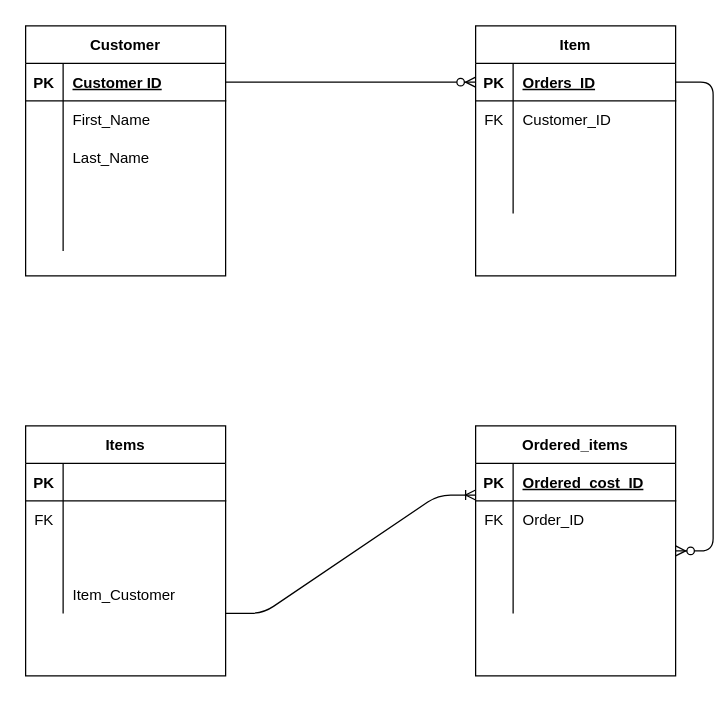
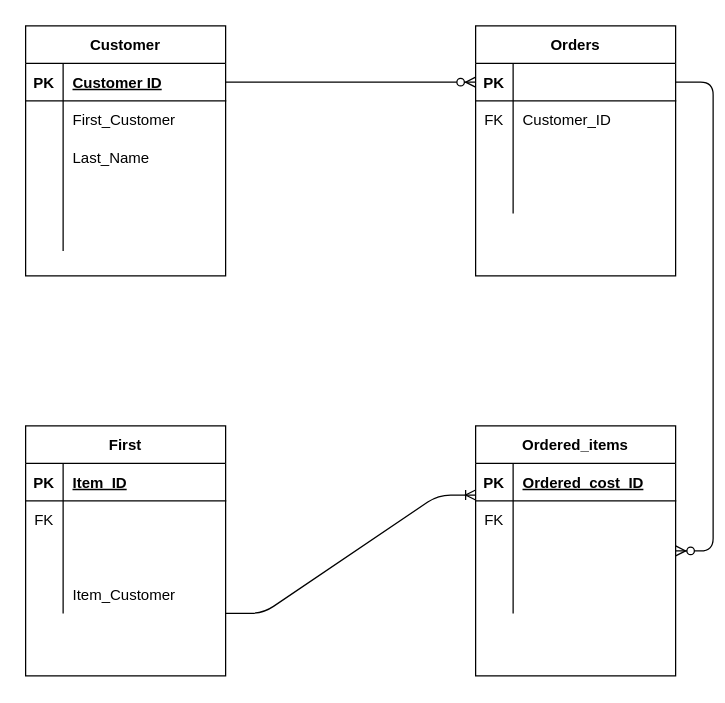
  <mxCell id="0" />
  <mxCell id="1" parent="0" />
  <mxCell id="2" value="Customer" style="shape=table;startSize=30;container=1;collapsible=1;childLayout=tableLayout;fixedRows=1;rowLines=0;fontStyle=1;align=center;resizeLast=1;" parent="1" vertex="1"><mxGeometry x="20" y="20" width="160" height="200" as="geometry" /></mxCell>
  <mxCell id="3" value="" style="shape=partialRectangle;collapsible=0;dropTarget=0;pointerEvents=0;fillColor=none;top=0;left=0;bottom=1;right=0;points=[[0,0.5],[1,0.5]];portConstraint=eastwest;" parent="2" vertex="1"><mxGeometry y="30" width="160" height="30" as="geometry" /></mxCell>
  <mxCell id="4" value="PK" style="shape=partialRectangle;connectable=0;fillColor=none;top=0;left=0;bottom=0;right=0;fontStyle=1;overflow=hidden;" parent="3" vertex="1"><mxGeometry width="30" height="30" as="geometry" /></mxCell>
  <mxCell id="5" value="Customer ID" style="shape=partialRectangle;connectable=0;fillColor=none;top=0;left=0;bottom=0;right=0;align=left;spacingLeft=6;fontStyle=5;overflow=hidden;" parent="3" vertex="1"><mxGeometry x="30" width="130" height="30" as="geometry" /></mxCell>
  <mxCell id="6" value="" style="shape=partialRectangle;collapsible=0;dropTarget=0;pointerEvents=0;fillColor=none;top=0;left=0;bottom=0;right=0;points=[[0,0.5],[1,0.5]];portConstraint=eastwest;" parent="2" vertex="1"><mxGeometry y="60" width="160" height="30" as="geometry" /></mxCell>
  <mxCell id="7" value="" style="shape=partialRectangle;connectable=0;fillColor=none;top=0;left=0;bottom=0;right=0;editable=1;overflow=hidden;" parent="6" vertex="1"><mxGeometry width="30" height="30" as="geometry" /></mxCell>
- <mxCell id="8" value="First_Name" style="shape=partialRectangle;connectable=0;fillColor=none;top=0;left=0;bottom=0;right=0;align=left;spacingLeft=6;overflow=hidden;" parent="6" vertex="1"><mxGeometry x="30" width="130" height="30" as="geometry" /></mxCell>
+ <mxCell id="8" value="First_Customer" style="shape=partialRectangle;connectable=0;fillColor=none;top=0;left=0;bottom=0;right=0;align=left;spacingLeft=6;overflow=hidden;" parent="6" vertex="1"><mxGeometry x="30" width="130" height="30" as="geometry" /></mxCell>
  <mxCell id="9" value="" style="shape=partialRectangle;collapsible=0;dropTarget=0;pointerEvents=0;fillColor=none;top=0;left=0;bottom=0;right=0;points=[[0,0.5],[1,0.5]];portConstraint=eastwest;" parent="2" vertex="1"><mxGeometry y="90" width="160" height="30" as="geometry" /></mxCell>
  <mxCell id="10" value="" style="shape=partialRectangle;connectable=0;fillColor=none;top=0;left=0;bottom=0;right=0;editable=1;overflow=hidden;" parent="9" vertex="1"><mxGeometry width="30" height="30" as="geometry" /></mxCell>
  <mxCell id="11" value="Last_Name" style="shape=partialRectangle;connectable=0;fillColor=none;top=0;left=0;bottom=0;right=0;align=left;spacingLeft=6;overflow=hidden;" parent="9" vertex="1"><mxGeometry x="30" width="130" height="30" as="geometry" /></mxCell>
  <mxCell id="12" value="" style="shape=partialRectangle;collapsible=0;dropTarget=0;pointerEvents=0;fillColor=none;top=0;left=0;bottom=0;right=0;points=[[0,0.5],[1,0.5]];portConstraint=eastwest;" parent="2" vertex="1"><mxGeometry y="120" width="160" height="30" as="geometry" /></mxCell>
  <mxCell id="13" value="" style="shape=partialRectangle;connectable=0;fillColor=none;top=0;left=0;bottom=0;right=0;editable=1;overflow=hidden;" parent="12" vertex="1"><mxGeometry width="30" height="30" as="geometry" /></mxCell>
  <mxCell id="14" value="" style="shape=partialRectangle;connectable=0;fillColor=none;top=0;left=0;bottom=0;right=0;align=left;spacingLeft=6;overflow=hidden;" parent="12" vertex="1"><mxGeometry x="30" width="130" height="30" as="geometry" /></mxCell>
  <mxCell id="15" value="" style="shape=partialRectangle;collapsible=0;dropTarget=0;pointerEvents=0;fillColor=none;top=0;left=0;bottom=0;right=0;points=[[0,0.5],[1,0.5]];portConstraint=eastwest;" parent="2" vertex="1"><mxGeometry y="150" width="160" height="30" as="geometry" /></mxCell>
  <mxCell id="16" value="" style="shape=partialRectangle;connectable=0;fillColor=none;top=0;left=0;bottom=0;right=0;editable=1;overflow=hidden;" parent="15" vertex="1"><mxGeometry width="30" height="30" as="geometry" /></mxCell>
  <mxCell id="17" value="" style="shape=partialRectangle;connectable=0;fillColor=none;top=0;left=0;bottom=0;right=0;align=left;spacingLeft=6;overflow=hidden;" parent="15" vertex="1"><mxGeometry x="30" width="130" height="30" as="geometry" /></mxCell>
- <mxCell id="18" value="Items" style="shape=table;startSize=30;container=1;collapsible=1;childLayout=tableLayout;fixedRows=1;rowLines=0;fontStyle=1;align=center;resizeLast=1;" vertex="1" parent="1"><mxGeometry x="20" y="340" width="160" height="200" as="geometry" /></mxCell>
+ <mxCell id="18" value="First" style="shape=table;startSize=30;container=1;collapsible=1;childLayout=tableLayout;fixedRows=1;rowLines=0;fontStyle=1;align=center;resizeLast=1;" vertex="1" parent="1"><mxGeometry x="20" y="340" width="160" height="200" as="geometry" /></mxCell>
  <mxCell id="19" value="" style="shape=partialRectangle;collapsible=0;dropTarget=0;pointerEvents=0;fillColor=none;top=0;left=0;bottom=1;right=0;points=[[0,0.5],[1,0.5]];portConstraint=eastwest;" vertex="1" parent="18"><mxGeometry y="30" width="160" height="30" as="geometry" /></mxCell>
  <mxCell id="20" value="PK" style="shape=partialRectangle;connectable=0;fillColor=none;top=0;left=0;bottom=0;right=0;fontStyle=1;overflow=hidden;" vertex="1" parent="19"><mxGeometry width="30" height="30" as="geometry" /></mxCell>
+ <mxCell id="21" value="Item_ID" style="shape=partialRectangle;connectable=0;fillColor=none;top=0;left=0;bottom=0;right=0;align=left;spacingLeft=6;fontStyle=5;overflow=hidden;" vertex="1" parent="19"><mxGeometry x="30" width="130" height="30" as="geometry" /></mxCell>
  <mxCell id="22" value="" style="shape=partialRectangle;collapsible=0;dropTarget=0;pointerEvents=0;fillColor=none;top=0;left=0;bottom=0;right=0;points=[[0,0.5],[1,0.5]];portConstraint=eastwest;" vertex="1" parent="18"><mxGeometry y="60" width="160" height="30" as="geometry" /></mxCell>
  <mxCell id="23" value="FK" style="shape=partialRectangle;connectable=0;fillColor=none;top=0;left=0;bottom=0;right=0;editable=1;overflow=hidden;" vertex="1" parent="22"><mxGeometry width="30" height="30" as="geometry" /></mxCell>
  <mxCell id="24" value="" style="shape=partialRectangle;collapsible=0;dropTarget=0;pointerEvents=0;fillColor=none;top=0;left=0;bottom=0;right=0;points=[[0,0.5],[1,0.5]];portConstraint=eastwest;" vertex="1" parent="18"><mxGeometry y="90" width="160" height="30" as="geometry" /></mxCell>
  <mxCell id="25" value="" style="shape=partialRectangle;connectable=0;fillColor=none;top=0;left=0;bottom=0;right=0;editable=1;overflow=hidden;" vertex="1" parent="24"><mxGeometry width="30" height="30" as="geometry" /></mxCell>
  <mxCell id="26" value="" style="shape=partialRectangle;collapsible=0;dropTarget=0;pointerEvents=0;fillColor=none;top=0;left=0;bottom=0;right=0;points=[[0,0.5],[1,0.5]];portConstraint=eastwest;" vertex="1" parent="18"><mxGeometry y="120" width="160" height="30" as="geometry" /></mxCell>
  <mxCell id="27" value="" style="shape=partialRectangle;connectable=0;fillColor=none;top=0;left=0;bottom=0;right=0;editable=1;overflow=hidden;" vertex="1" parent="26"><mxGeometry width="30" height="30" as="geometry" /></mxCell>
  <mxCell id="28" value="Item_Customer " style="shape=partialRectangle;connectable=0;fillColor=none;top=0;left=0;bottom=0;right=0;align=left;spacingLeft=6;overflow=hidden;" vertex="1" parent="26"><mxGeometry x="30" width="130" height="30" as="geometry" /></mxCell>
- <mxCell id="29" value="Item" style="shape=table;startSize=30;container=1;collapsible=1;childLayout=tableLayout;fixedRows=1;rowLines=0;fontStyle=1;align=center;resizeLast=1;" vertex="1" parent="1"><mxGeometry x="380" y="20" width="160" height="200" as="geometry" /></mxCell>
+ <mxCell id="29" value="Orders" style="shape=table;startSize=30;container=1;collapsible=1;childLayout=tableLayout;fixedRows=1;rowLines=0;fontStyle=1;align=center;resizeLast=1;" vertex="1" parent="1"><mxGeometry x="380" y="20" width="160" height="200" as="geometry" /></mxCell>
  <mxCell id="30" value="" style="shape=partialRectangle;collapsible=0;dropTarget=0;pointerEvents=0;fillColor=none;top=0;left=0;bottom=1;right=0;points=[[0,0.5],[1,0.5]];portConstraint=eastwest;" vertex="1" parent="29"><mxGeometry y="30" width="160" height="30" as="geometry" /></mxCell>
  <mxCell id="31" value="PK" style="shape=partialRectangle;connectable=0;fillColor=none;top=0;left=0;bottom=0;right=0;fontStyle=1;overflow=hidden;" vertex="1" parent="30"><mxGeometry width="30" height="30" as="geometry" /></mxCell>
- <mxCell id="32" value="Orders_ID" style="shape=partialRectangle;connectable=0;fillColor=none;top=0;left=0;bottom=0;right=0;align=left;spacingLeft=6;fontStyle=5;overflow=hidden;" vertex="1" parent="30"><mxGeometry x="30" width="130" height="30" as="geometry" /></mxCell>
  <mxCell id="33" value="" style="shape=partialRectangle;collapsible=0;dropTarget=0;pointerEvents=0;fillColor=none;top=0;left=0;bottom=0;right=0;points=[[0,0.5],[1,0.5]];portConstraint=eastwest;" vertex="1" parent="29"><mxGeometry y="60" width="160" height="30" as="geometry" /></mxCell>
  <mxCell id="34" value="FK" style="shape=partialRectangle;connectable=0;fillColor=none;top=0;left=0;bottom=0;right=0;editable=1;overflow=hidden;" vertex="1" parent="33"><mxGeometry width="30" height="30" as="geometry" /></mxCell>
  <mxCell id="35" value="Customer_ID" style="shape=partialRectangle;connectable=0;fillColor=none;top=0;left=0;bottom=0;right=0;align=left;spacingLeft=6;overflow=hidden;" vertex="1" parent="33"><mxGeometry x="30" width="130" height="30" as="geometry" /></mxCell>
  <mxCell id="36" value="" style="shape=partialRectangle;collapsible=0;dropTarget=0;pointerEvents=0;fillColor=none;top=0;left=0;bottom=0;right=0;points=[[0,0.5],[1,0.5]];portConstraint=eastwest;" vertex="1" parent="29"><mxGeometry y="90" width="160" height="30" as="geometry" /></mxCell>
  <mxCell id="37" value="" style="shape=partialRectangle;connectable=0;fillColor=none;top=0;left=0;bottom=0;right=0;editable=1;overflow=hidden;" vertex="1" parent="36"><mxGeometry width="30" height="30" as="geometry" /></mxCell>
  <mxCell id="38" value="" style="shape=partialRectangle;connectable=0;fillColor=none;top=0;left=0;bottom=0;right=0;align=left;spacingLeft=6;overflow=hidden;" vertex="1" parent="36"><mxGeometry x="30" width="130" height="30" as="geometry" /></mxCell>
  <mxCell id="39" value="" style="shape=partialRectangle;collapsible=0;dropTarget=0;pointerEvents=0;fillColor=none;top=0;left=0;bottom=0;right=0;points=[[0,0.5],[1,0.5]];portConstraint=eastwest;" vertex="1" parent="29"><mxGeometry y="120" width="160" height="30" as="geometry" /></mxCell>
  <mxCell id="40" value="" style="shape=partialRectangle;connectable=0;fillColor=none;top=0;left=0;bottom=0;right=0;editable=1;overflow=hidden;" vertex="1" parent="39"><mxGeometry width="30" height="30" as="geometry" /></mxCell>
  <mxCell id="41" value="" style="shape=partialRectangle;connectable=0;fillColor=none;top=0;left=0;bottom=0;right=0;align=left;spacingLeft=6;overflow=hidden;" vertex="1" parent="39"><mxGeometry x="30" width="130" height="30" as="geometry" /></mxCell>
  <mxCell id="42" value="Ordered_items" style="shape=table;startSize=30;container=1;collapsible=1;childLayout=tableLayout;fixedRows=1;rowLines=0;fontStyle=1;align=center;resizeLast=1;" vertex="1" parent="1"><mxGeometry x="380" y="340" width="160" height="200" as="geometry" /></mxCell>
  <mxCell id="43" value="" style="shape=partialRectangle;collapsible=0;dropTarget=0;pointerEvents=0;fillColor=none;top=0;left=0;bottom=1;right=0;points=[[0,0.5],[1,0.5]];portConstraint=eastwest;" vertex="1" parent="42"><mxGeometry y="30" width="160" height="30" as="geometry" /></mxCell>
  <mxCell id="44" value="PK" style="shape=partialRectangle;connectable=0;fillColor=none;top=0;left=0;bottom=0;right=0;fontStyle=1;overflow=hidden;" vertex="1" parent="43"><mxGeometry width="30" height="30" as="geometry" /></mxCell>
  <mxCell id="45" value="Ordered_cost_ID" style="shape=partialRectangle;connectable=0;fillColor=none;top=0;left=0;bottom=0;right=0;align=left;spacingLeft=6;fontStyle=5;overflow=hidden;" vertex="1" parent="43"><mxGeometry x="30" width="130" height="30" as="geometry" /></mxCell>
  <mxCell id="46" value="" style="shape=partialRectangle;collapsible=0;dropTarget=0;pointerEvents=0;fillColor=none;top=0;left=0;bottom=0;right=0;points=[[0,0.5],[1,0.5]];portConstraint=eastwest;" vertex="1" parent="42"><mxGeometry y="60" width="160" height="30" as="geometry" /></mxCell>
  <mxCell id="47" value="FK" style="shape=partialRectangle;connectable=0;fillColor=none;top=0;left=0;bottom=0;right=0;editable=1;overflow=hidden;" vertex="1" parent="46"><mxGeometry width="30" height="30" as="geometry" /></mxCell>
- <mxCell id="48" value="Order_ID" style="shape=partialRectangle;connectable=0;fillColor=none;top=0;left=0;bottom=0;right=0;align=left;spacingLeft=6;overflow=hidden;" vertex="1" parent="46"><mxGeometry x="30" width="130" height="30" as="geometry" /></mxCell>
  <mxCell id="49" value="" style="shape=partialRectangle;collapsible=0;dropTarget=0;pointerEvents=0;fillColor=none;top=0;left=0;bottom=0;right=0;points=[[0,0.5],[1,0.5]];portConstraint=eastwest;" vertex="1" parent="42"><mxGeometry y="90" width="160" height="30" as="geometry" /></mxCell>
  <mxCell id="50" value="" style="shape=partialRectangle;connectable=0;fillColor=none;top=0;left=0;bottom=0;right=0;editable=1;overflow=hidden;" vertex="1" parent="49"><mxGeometry width="30" height="30" as="geometry" /></mxCell>
  <mxCell id="51" value="" style="shape=partialRectangle;collapsible=0;dropTarget=0;pointerEvents=0;fillColor=none;top=0;left=0;bottom=0;right=0;points=[[0,0.5],[1,0.5]];portConstraint=eastwest;" vertex="1" parent="42"><mxGeometry y="120" width="160" height="30" as="geometry" /></mxCell>
  <mxCell id="52" value="" style="shape=partialRectangle;connectable=0;fillColor=none;top=0;left=0;bottom=0;right=0;editable=1;overflow=hidden;" vertex="1" parent="51"><mxGeometry width="30" height="30" as="geometry" /></mxCell>
  <mxCell id="53" value="" style="shape=partialRectangle;connectable=0;fillColor=none;top=0;left=0;bottom=0;right=0;align=left;spacingLeft=6;overflow=hidden;" vertex="1" parent="51"><mxGeometry x="30" width="130" height="30" as="geometry" /></mxCell>
  <mxCell id="54" value="" style="edgeStyle=entityRelationEdgeStyle;fontSize=12;html=1;endArrow=ERzeroToMany;endFill=1;entryX=0;entryY=0.5;entryDx=0;entryDy=0;" edge="1" parent="1" source="3" target="30"><mxGeometry width="100" height="100" relative="1" as="geometry"><mxPoint x="200" y="200" as="sourcePoint" /><mxPoint x="300" y="100" as="targetPoint" /></mxGeometry></mxCell>
  <mxCell id="55" value="" style="edgeStyle=entityRelationEdgeStyle;fontSize=12;html=1;endArrow=ERzeroToMany;endFill=1;exitX=1;exitY=0.5;exitDx=0;exitDy=0;" edge="1" parent="1" source="30" target="42"><mxGeometry width="100" height="100" relative="1" as="geometry"><mxPoint x="670" y="210" as="sourcePoint" /><mxPoint x="610" y="370" as="targetPoint" /></mxGeometry></mxCell>
  <mxCell id="56" value="" style="edgeStyle=entityRelationEdgeStyle;fontSize=12;html=1;endArrow=ERoneToMany;entryX=0;entryY=0.844;entryDx=0;entryDy=0;entryPerimeter=0;" edge="1" parent="1" target="43"><mxGeometry width="100" height="100" relative="1" as="geometry"><mxPoint x="180" y="490" as="sourcePoint" /><mxPoint x="280" y="390" as="targetPoint" /></mxGeometry></mxCell>
